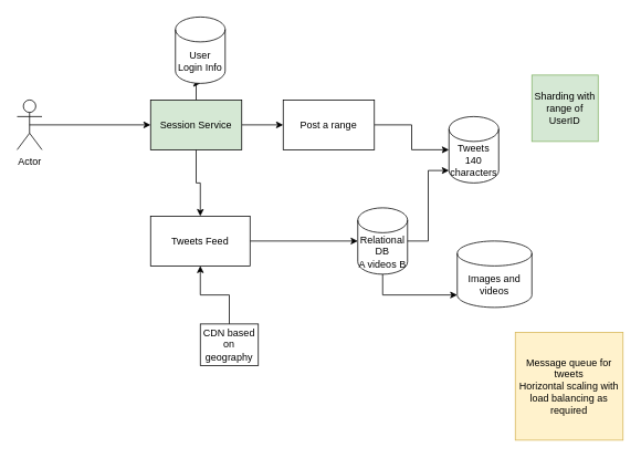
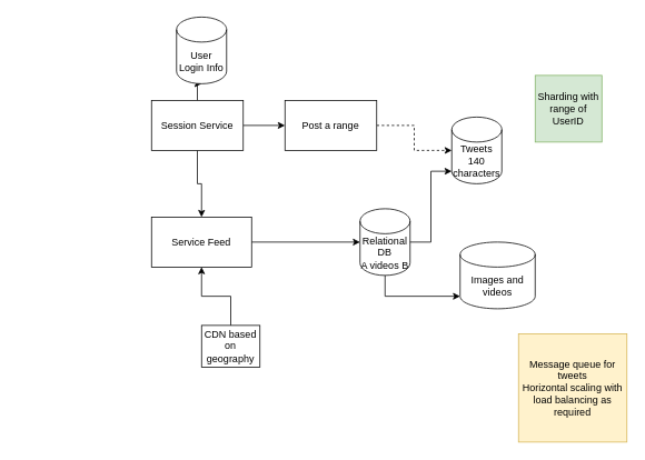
  <mxCell id="0" />
  <mxCell id="1" parent="0" />
- <mxCell id="2" style="edgeStyle=orthogonalEdgeStyle;rounded=0;orthogonalLoop=1;jettySize=auto;html=1;exitX=0.5;exitY=0.5;exitDx=0;exitDy=0;exitPerimeter=0;" edge="1" parent="1" source="3" target="7"><mxGeometry relative="1" as="geometry" /></mxCell>
- <mxCell id="3" value="Actor" style="shape=umlActor;verticalLabelPosition=bottom;verticalAlign=top;html=1;outlineConnect=0;" vertex="1" parent="1"><mxGeometry x="20" y="120" width="30" height="60" as="geometry" /></mxCell>
  <mxCell id="4" style="edgeStyle=orthogonalEdgeStyle;rounded=0;orthogonalLoop=1;jettySize=auto;html=1;" edge="1" parent="1" source="7" target="8"><mxGeometry relative="1" as="geometry" /></mxCell>
  <mxCell id="5" value="" style="edgeStyle=orthogonalEdgeStyle;rounded=0;orthogonalLoop=1;jettySize=auto;html=1;" edge="1" parent="1" source="7" target="10"><mxGeometry relative="1" as="geometry" /></mxCell>
  <mxCell id="6" style="edgeStyle=orthogonalEdgeStyle;rounded=0;orthogonalLoop=1;jettySize=auto;html=1;entryX=0;entryY=0.5;entryDx=0;entryDy=0;" edge="1" parent="1" source="7" target="20"><mxGeometry relative="1" as="geometry" /></mxCell>
- <mxCell id="7" value="Session Service" style="rounded=0;whiteSpace=wrap;html=1;fillColor=#d5e8d4;" vertex="1" parent="1"><mxGeometry x="181" y="120" width="110" height="60" as="geometry" /></mxCell>
+ <mxCell id="7" value="Session Service" style="rounded=0;whiteSpace=wrap;html=1;" vertex="1" parent="1"><mxGeometry x="181" y="120" width="110" height="60" as="geometry" /></mxCell>
  <mxCell id="8" value="User Login Info" style="shape=cylinder3;whiteSpace=wrap;html=1;boundedLbl=1;backgroundOutline=1;size=15;" vertex="1" parent="1"><mxGeometry x="211" y="20" width="60" height="80" as="geometry" /></mxCell>
  <mxCell id="9" style="edgeStyle=orthogonalEdgeStyle;rounded=0;orthogonalLoop=1;jettySize=auto;html=1;exitX=1;exitY=0.5;exitDx=0;exitDy=0;" edge="1" parent="1" source="10" target="11"><mxGeometry relative="1" as="geometry"><mxPoint x="461" y="290" as="targetPoint" /></mxGeometry></mxCell>
- <mxCell id="10" value="Tweets Feed" style="whiteSpace=wrap;html=1;rounded=0;" vertex="1" parent="1"><mxGeometry x="181" y="260" width="120" height="60" as="geometry" /></mxCell>
+ <mxCell id="10" value="Service Feed" style="whiteSpace=wrap;html=1;rounded=0;" vertex="1" parent="1"><mxGeometry x="181" y="260" width="120" height="60" as="geometry" /></mxCell>
  <mxCell id="11" value="Relational DB&lt;br&gt;A videos B" style="shape=cylinder3;whiteSpace=wrap;html=1;boundedLbl=1;backgroundOutline=1;size=15;" vertex="1" parent="1"><mxGeometry x="431" y="250" width="60" height="80" as="geometry" /></mxCell>
  <mxCell id="12" value="Tweets&lt;br&gt;140 characters" style="shape=cylinder3;whiteSpace=wrap;html=1;boundedLbl=1;backgroundOutline=1;size=15;" vertex="1" parent="1"><mxGeometry x="541" y="140" width="60" height="80" as="geometry" /></mxCell>
  <mxCell id="13" value="Images and videos" style="shape=cylinder3;whiteSpace=wrap;html=1;boundedLbl=1;backgroundOutline=1;size=15;" vertex="1" parent="1"><mxGeometry x="551" y="290" width="90" height="80" as="geometry" /></mxCell>
  <mxCell id="14" value="Sharding with range of UserID" style="whiteSpace=wrap;html=1;aspect=fixed;fillColor=#d5e8d4;strokeColor=#82b366;" vertex="1" parent="1"><mxGeometry x="641" y="90" width="80" height="80" as="geometry" /></mxCell>
  <mxCell id="15" style="edgeStyle=orthogonalEdgeStyle;rounded=0;orthogonalLoop=1;jettySize=auto;html=1;entryX=0;entryY=1;entryDx=0;entryDy=-15;entryPerimeter=0;" edge="1" parent="1" source="11" target="12"><mxGeometry relative="1" as="geometry" /></mxCell>
  <mxCell id="16" style="edgeStyle=orthogonalEdgeStyle;rounded=0;orthogonalLoop=1;jettySize=auto;html=1;exitX=0.5;exitY=1;exitDx=0;exitDy=0;exitPerimeter=0;entryX=0;entryY=1;entryDx=0;entryDy=-15;entryPerimeter=0;" edge="1" parent="1" source="11" target="13"><mxGeometry relative="1" as="geometry" /></mxCell>
  <mxCell id="17" style="edgeStyle=orthogonalEdgeStyle;rounded=0;orthogonalLoop=1;jettySize=auto;html=1;entryX=0.5;entryY=1;entryDx=0;entryDy=0;" edge="1" parent="1" source="18" target="10"><mxGeometry relative="1" as="geometry" /></mxCell>
  <mxCell id="18" value="CDN based on geography" style="rounded=0;whiteSpace=wrap;html=1;" vertex="1" parent="1"><mxGeometry x="241" y="390" width="70" height="50" as="geometry" /></mxCell>
- <mxCell id="19" style="edgeStyle=orthogonalEdgeStyle;rounded=0;orthogonalLoop=1;jettySize=auto;html=1;exitX=1;exitY=0.5;exitDx=0;exitDy=0;" edge="1" parent="1" source="20" target="12"><mxGeometry relative="1" as="geometry" /></mxCell>
+ <mxCell id="19" style="edgeStyle=orthogonalEdgeStyle;rounded=0;orthogonalLoop=1;jettySize=auto;html=1;exitX=1;exitY=0.5;exitDx=0;exitDy=0;dashed=1;" edge="1" parent="1" source="20" target="12"><mxGeometry relative="1" as="geometry" /></mxCell>
  <mxCell id="20" value="Post a range" style="rounded=0;whiteSpace=wrap;html=1;" vertex="1" parent="1"><mxGeometry x="341" y="120" width="110" height="60" as="geometry" /></mxCell>
  <mxCell id="21" value="Message queue for tweets&lt;br&gt;Horizontal scaling with load balancing as required" style="whiteSpace=wrap;html=1;aspect=fixed;fillColor=#fff2cc;strokeColor=#d6b656;" vertex="1" parent="1"><mxGeometry x="621" y="400" width="130" height="130" as="geometry" /></mxCell>
